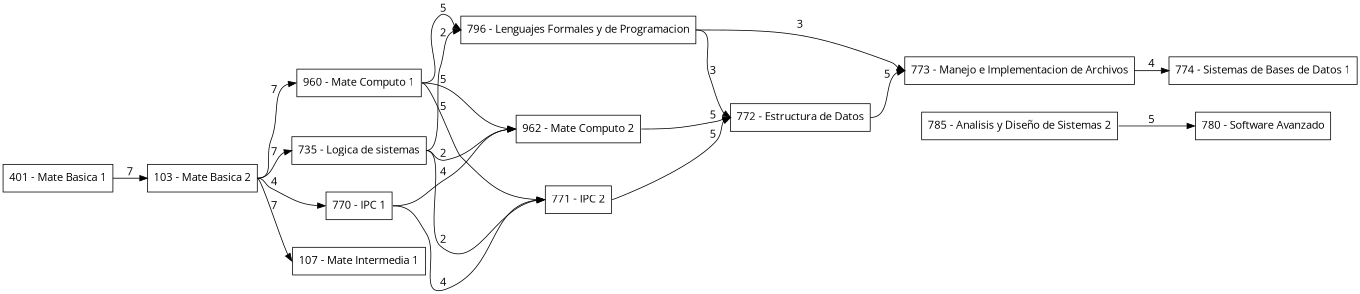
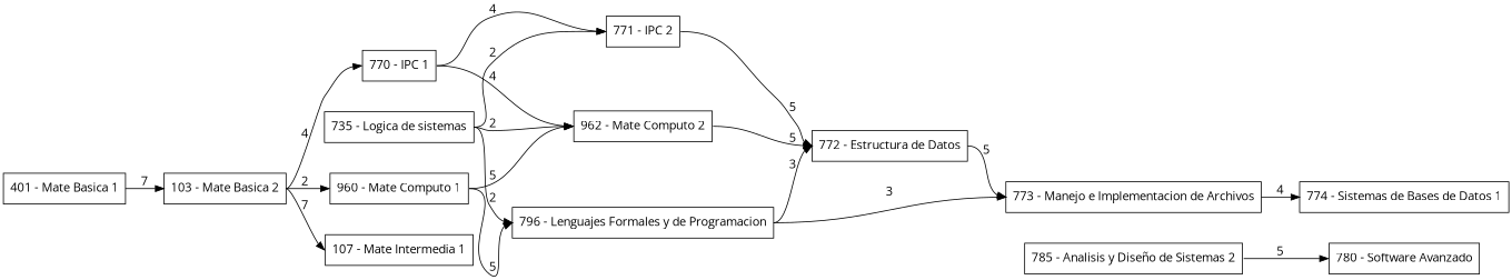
  digraph {
    fontname="Open Sans"
    nodesep=0.5
    rankdir=RL
    node [fontname="Open Sans" shape=box]
    edge [dir=back fontname="Open Sans" headport=e tailport=w]
    n1 [label="780 - Software Avanzado"]
    n2 [label="785 - Analisis y Diseño de Sistemas 2"]
    n3 [label="774 - Sistemas de Bases de Datos 1"]
    n4 [label="773 - Manejo e Implementacion de Archivos"]
    n5 [label="772 - Estructura de Datos"]
    n6 [label="796 - Lenguajes Formales y de Programacion"]
    n7 [label="771 - IPC 2"]
    n8 [label="962 - Mate Computo 2"]
    n9 [label="735 - Logica de sistemas"]
    n10 [label="960 - Mate Computo 1"]
    n11 [label="770 - IPC 1"]
    n12 [label="107 - Mate Intermedia 1"]
    n13 [label="103 - Mate Basica 2"]
    n14 [label="401 - Mate Basica 1"]
    n1 -> n2 [label=5]
    n3 -> n4 [label=4]
    n4 -> n5 [label=5]
    n4 -> n6 [label=3]
    n5 -> n6 [label=3]
    n5 -> n7 [label=5]
    n5 -> n8 [label=5]
    n6 -> n9 [label=2]
    n6 -> n10 [label=5]
    n7 -> n9 [label=2]
-   n7 -> n10 [label=5]
    n7 -> n11 [label=4]
    n8 -> n9 [label=2]
    n8 -> n10 [label=5]
    n8 -> n11 [label=4]
-   n9 -> n13 [label=7]
-   n10 -> n13 [label=7]
+   n10 -> n13 [label=2]
    n11 -> n13 [label=4]
    n12 -> n13 [label=7]
    n13 -> n14 [label=7]
  }
